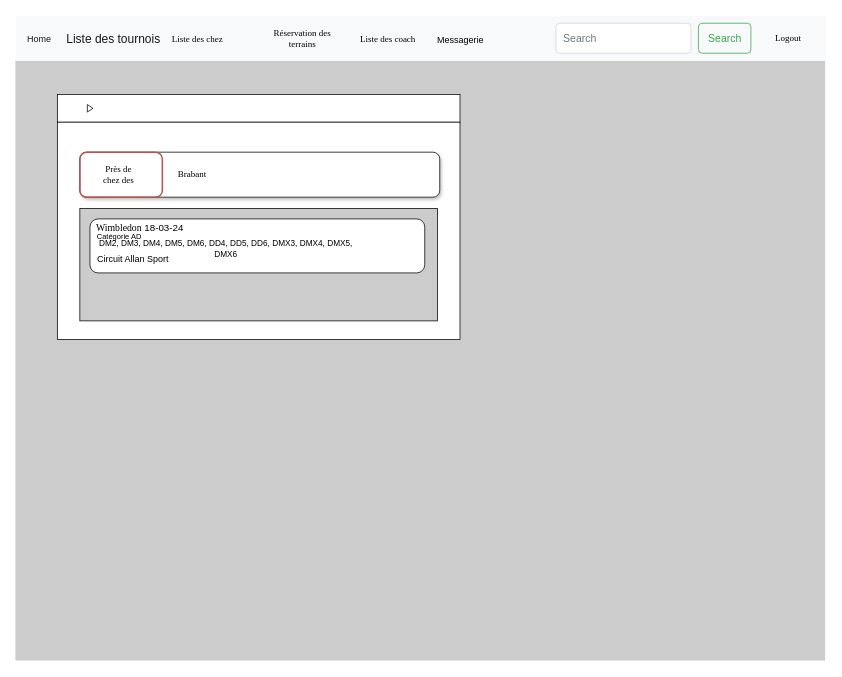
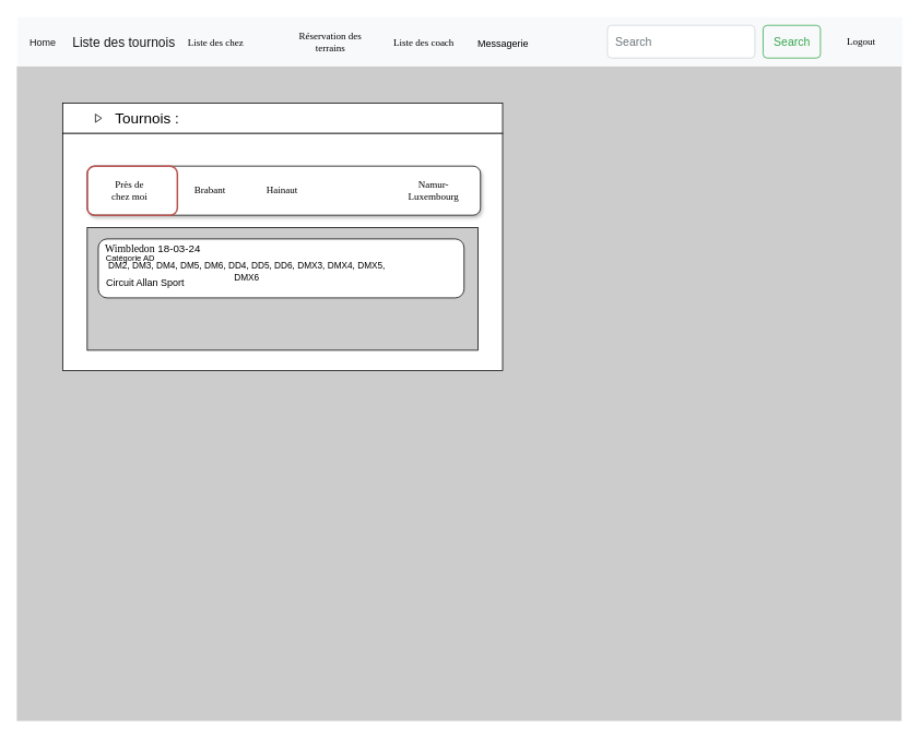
  <mxCell id="0" style=";html=1;" />
  <mxCell id="1" style=";html=1;" parent="0" />
  <mxCell id="2" value="" style="rounded=0;whiteSpace=wrap;html=1;fillColor=#CCCCCC;strokeColor=none;" vertex="1" parent="1"><mxGeometry x="20" y="80" width="1080" height="800" as="geometry" /></mxCell>
  <mxCell id="3" value="Logout" style="text;strokeColor=none;align=center;fillColor=none;html=1;verticalAlign=middle;whiteSpace=wrap;rounded=0;" vertex="1" parent="1"><mxGeometry x="1041" y="35" width="60" height="30" as="geometry" /></mxCell>
  <mxCell id="4" value="" style="group" vertex="1" connectable="0" parent="1"><mxGeometry x="21" y="20" width="1080" height="60" as="geometry" /></mxCell>
  <mxCell id="5" value="&lt;font style=&quot;font-size: 12px;&quot;&gt;Home&lt;/font&gt;" style="html=1;shadow=0;dashed=0;fillColor=#F8F9FA;strokeColor=none;fontSize=16;fontColor=#181819;align=left;spacing=15;rounded=0;verticalAlign=middle;fontFamily=Helvetica;" vertex="1" parent="4"><mxGeometry width="1080" height="60" as="geometry" /></mxCell>
  <mxCell id="6" value="Liste des tournois" style="fillColor=none;strokeColor=none;fontSize=16;fontColor=#181819;align=center;rounded=0;verticalAlign=middle;fontFamily=Helvetica;" vertex="1" parent="5"><mxGeometry width="100" height="40" relative="1" as="geometry"><mxPoint x="80" y="10" as="offset" /></mxGeometry></mxCell>
  <mxCell id="7" value="Search" style="html=1;shadow=0;dashed=0;shape=mxgraph.bootstrap.rrect;rSize=5;fontSize=14;fontColor=#33A64C;strokeColor=#33A64C;fillColor=none;rounded=0;align=center;verticalAlign=middle;fontFamily=Helvetica;" vertex="1" parent="5"><mxGeometry x="1" width="70" height="40" relative="1" as="geometry"><mxPoint x="-170" y="10" as="offset" /></mxGeometry></mxCell>
  <mxCell id="8" value="Search" style="html=1;shadow=0;dashed=0;shape=mxgraph.bootstrap.rrect;rSize=5;fontSize=14;fontColor=#6C767D;strokeColor=#CED4DA;fillColor=#ffffff;align=left;spacing=10;rounded=0;verticalAlign=middle;fontFamily=Helvetica;" vertex="1" parent="5"><mxGeometry x="1" width="180" height="40" relative="1" as="geometry"><mxPoint x="-360" y="10" as="offset" /></mxGeometry></mxCell>
  <mxCell id="9" value="&lt;font style=&quot;font-size: 12px;&quot; face=&quot;Verdana&quot;&gt;Réservation des terrains&lt;/font&gt;" style="text;strokeColor=none;align=center;fillColor=none;html=1;verticalAlign=top;whiteSpace=wrap;rounded=0;" vertex="1" parent="5"><mxGeometry x="327" y="10" width="110" height="30" as="geometry" /></mxCell>
  <mxCell id="10" value="&lt;font style=&quot;font-size: 12px;&quot;&gt;Messagerie&lt;/font&gt;" style="text;strokeColor=none;align=center;fillColor=none;html=1;verticalAlign=top;whiteSpace=wrap;rounded=0;fontSize=14;" vertex="1" parent="5"><mxGeometry x="558" y="17" width="70" height="30" as="geometry" /></mxCell>
  <mxCell id="11" value="&lt;div style=&quot;&quot; align=&quot;left&quot;&gt;&lt;font style=&quot;font-size: 12px;&quot; face=&quot;Verdana&quot;&gt;Liste des chez&lt;br&gt;&lt;/font&gt;&lt;/div&gt;" style="text;strokeColor=none;align=left;fillColor=none;html=1;verticalAlign=top;whiteSpace=wrap;rounded=0;" vertex="1" parent="5"><mxGeometry x="206" y="17" width="120" height="30" as="geometry" /></mxCell>
  <mxCell id="12" value="&lt;font style=&quot;font-size: 12px;&quot; face=&quot;Verdana&quot;&gt;Liste des coach&lt;/font&gt;" style="text;strokeColor=none;align=center;fillColor=none;html=1;verticalAlign=middle;whiteSpace=wrap;rounded=0;" vertex="1" parent="5"><mxGeometry x="446" y="17" width="100" height="30" as="geometry" /></mxCell>
  <mxCell id="13" value="&lt;font face=&quot;Verdana&quot;&gt;Logout&lt;/font&gt;" style="text;strokeColor=none;align=center;fillColor=none;html=1;verticalAlign=middle;whiteSpace=wrap;rounded=0;" vertex="1" parent="4"><mxGeometry x="1000" y="15" width="60" height="30" as="geometry" /></mxCell>
  <mxCell id="14" value="" style="group" vertex="1" connectable="0" parent="1"><mxGeometry x="76" y="125" width="537" height="327" as="geometry" /></mxCell>
  <mxCell id="15" value="" style="group" vertex="1" connectable="0" parent="14"><mxGeometry width="537" height="37" as="geometry" /></mxCell>
  <mxCell id="16" value="" style="whiteSpace=wrap;html=1;" vertex="1" parent="15"><mxGeometry width="537" height="37" as="geometry" /></mxCell>
  <mxCell id="17" value="" style="group" vertex="1" connectable="0" parent="15"><mxGeometry x="40" y="3.5" width="107" height="30" as="geometry" /></mxCell>
  <mxCell id="18" value="" style="group" vertex="1" connectable="0" parent="17"><mxGeometry width="107" height="30" as="geometry" /></mxCell>
+ <mxCell id="19" value="&lt;font style=&quot;font-size: 18px;&quot;&gt;Tournois :&lt;/font&gt;" style="text;strokeColor=none;align=center;fillColor=none;html=1;verticalAlign=middle;whiteSpace=wrap;rounded=0;" vertex="1" parent="18"><mxGeometry x="20" width="87" height="30" as="geometry" /></mxCell>
  <mxCell id="20" value="" style="triangle;whiteSpace=wrap;html=1;" vertex="1" parent="18"><mxGeometry y="10" width="7.5" height="10" as="geometry" /></mxCell>
  <mxCell id="21" value="" style="group" vertex="1" connectable="0" parent="14"><mxGeometry y="37" width="537" height="290" as="geometry" /></mxCell>
  <mxCell id="22" value="" style="group" vertex="1" connectable="0" parent="21"><mxGeometry width="537" height="290" as="geometry" /></mxCell>
  <mxCell id="23" value="" style="whiteSpace=wrap;html=1;" vertex="1" parent="22"><mxGeometry width="537" height="290" as="geometry" /></mxCell>
  <mxCell id="24" value="" style="group" vertex="1" connectable="0" parent="22"><mxGeometry x="50" y="40" width="480" height="60" as="geometry" /></mxCell>
  <mxCell id="25" value="" style="group" vertex="1" connectable="0" parent="24"><mxGeometry x="-20" width="480" height="60" as="geometry" /></mxCell>
  <mxCell id="26" value="" style="group" vertex="1" connectable="0" parent="25"><mxGeometry width="480" height="60" as="geometry" /></mxCell>
  <mxCell id="27" value="" style="rounded=1;whiteSpace=wrap;html=1;shadow=1;glass=0;" vertex="1" parent="26"><mxGeometry width="480" height="60" as="geometry" /></mxCell>
  <mxCell id="28" value="" style="group" vertex="1" connectable="0" parent="26"><mxGeometry x="22" y="15" width="446" height="30" as="geometry" /></mxCell>
  <mxCell id="29" value="&lt;font face=&quot;Verdana&quot;&gt;Brabant&lt;/font&gt;" style="text;strokeColor=none;align=center;fillColor=none;html=1;verticalAlign=middle;whiteSpace=wrap;rounded=0;" vertex="1" parent="28"><mxGeometry x="98" width="60" height="30" as="geometry" /></mxCell>
- <mxCell id="32" value="&lt;font face=&quot;Verdana&quot;&gt;Près de chez des&lt;/font&gt;" style="text;strokeColor=none;align=center;fillColor=none;html=1;verticalAlign=middle;whiteSpace=wrap;rounded=0;" vertex="1" parent="28"><mxGeometry width="60" height="30" as="geometry" /></mxCell>
+ <mxCell id="30" value="&lt;font face=&quot;Verdana&quot;&gt;Hainaut&lt;/font&gt;" style="text;strokeColor=none;align=center;fillColor=none;html=1;verticalAlign=middle;whiteSpace=wrap;rounded=0;" vertex="1" parent="28"><mxGeometry x="186" width="60" height="30" as="geometry" /></mxCell>
+ <mxCell id="31" value="&lt;font face=&quot;Verdana&quot;&gt;Namur-Luxembourg&lt;/font&gt;" style="text;strokeColor=none;align=center;fillColor=none;html=1;verticalAlign=middle;whiteSpace=wrap;rounded=0;" vertex="1" parent="28"><mxGeometry x="356" width="90" height="30" as="geometry" /></mxCell>
+ <mxCell id="32" value="&lt;font face=&quot;Verdana&quot;&gt;Près de chez moi&lt;/font&gt;" style="text;strokeColor=none;align=center;fillColor=none;html=1;verticalAlign=middle;whiteSpace=wrap;rounded=0;" vertex="1" parent="28"><mxGeometry width="60" height="30" as="geometry" /></mxCell>
  <mxCell id="33" value="" style="rounded=1;whiteSpace=wrap;html=1;align=center;verticalAlign=middle;fontFamily=Helvetica;fontSize=12;fillColor=none;strokeWidth=2;glass=1;strokeColor=#b85450;" vertex="1" parent="25"><mxGeometry width="110" height="60" as="geometry" /></mxCell>
  <mxCell id="34" value="" style="group" vertex="1" connectable="0" parent="21"><mxGeometry x="30" y="115" width="477" height="150" as="geometry" /></mxCell>
  <mxCell id="35" value="" style="group" vertex="1" connectable="0" parent="34"><mxGeometry width="477" height="150" as="geometry" /></mxCell>
  <mxCell id="36" value="" style="whiteSpace=wrap;html=1;rounded=0;align=center;verticalAlign=middle;fontFamily=Helvetica;fontSize=12;fontColor=default;fillColor=#CCCCCC;" vertex="1" parent="35"><mxGeometry width="477" height="150" as="geometry" /></mxCell>
  <mxCell id="37" value="" style="group" vertex="1" connectable="0" parent="35"><mxGeometry x="13.5" y="18" width="446.5" height="72" as="geometry" /></mxCell>
  <mxCell id="38" value="" style="group" vertex="1" connectable="0" parent="37"><mxGeometry y="-4" width="446.5" height="72" as="geometry" /></mxCell>
  <mxCell id="39" value="" style="rounded=1;whiteSpace=wrap;html=1;align=center;verticalAlign=middle;fontFamily=Helvetica;fontSize=12;fontColor=default;fillColor=#FFFFFF;" vertex="1" parent="38"><mxGeometry width="446.5" height="72" as="geometry" /></mxCell>
  <mxCell id="40" value="" style="group" vertex="1" connectable="0" parent="38"><mxGeometry x="6.5" width="350" height="59" as="geometry" /></mxCell>
  <mxCell id="41" value="&lt;div style=&quot;font-size: 13px;&quot; align=&quot;left&quot;&gt;&lt;font style=&quot;font-size: 13px;&quot; face=&quot;Verdana&quot;&gt;Wimbledon&lt;/font&gt;&lt;font style=&quot;font-size: 13px;&quot;&gt; 18-03-24&lt;/font&gt;&lt;/div&gt;" style="text;strokeColor=none;align=left;fillColor=none;html=1;verticalAlign=middle;whiteSpace=wrap;rounded=0;fontFamily=Helvetica;fontSize=12;fontColor=default;" vertex="1" parent="40"><mxGeometry width="130" height="22" as="geometry" /></mxCell>
  <mxCell id="42" value="&lt;div align=&quot;left&quot;&gt;&lt;font style=&quot;font-size: 10px;&quot;&gt;Catégorie AD&lt;/font&gt;&lt;/div&gt;" style="text;strokeColor=none;align=left;fillColor=none;html=1;verticalAlign=middle;whiteSpace=wrap;rounded=0;fontFamily=Helvetica;fontSize=12;fontColor=default;" vertex="1" parent="40"><mxGeometry x="1" y="16" width="70" height="14" as="geometry" /></mxCell>
  <mxCell id="43" value="&lt;font style=&quot;font-size: 11px;&quot;&gt;DM2, DM3, DM4, DM5, DM6, DD4, DD5, DD6, DMX3, DMX4, DMX5, DMX6&lt;/font&gt;" style="text;strokeColor=none;align=center;fillColor=none;html=1;verticalAlign=middle;whiteSpace=wrap;rounded=0;fontFamily=Helvetica;fontSize=12;fontColor=default;" vertex="1" parent="40"><mxGeometry y="35" width="350" height="8" as="geometry" /></mxCell>
  <mxCell id="44" value="Circuit Allan Sport" style="text;strokeColor=none;align=center;fillColor=none;html=1;verticalAlign=middle;whiteSpace=wrap;rounded=0;fontFamily=Helvetica;fontSize=12;fontColor=default;" vertex="1" parent="40"><mxGeometry x="1" y="49" width="100" height="10" as="geometry" /></mxCell>
